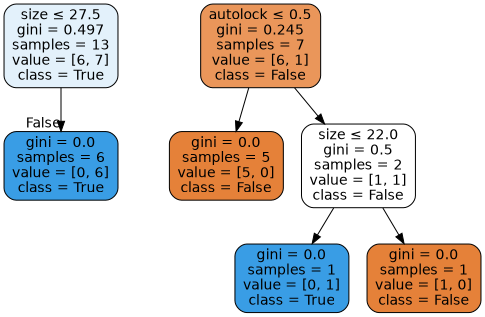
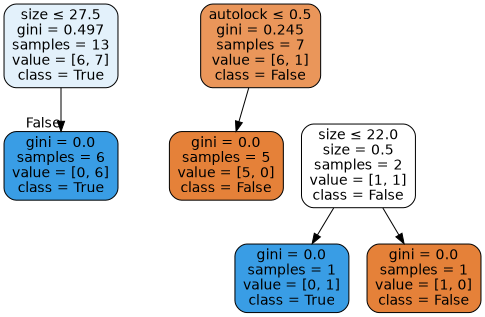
  digraph {
    node [color=black fillcolor="#399de5ff" fontname=helvetica shape=box style="filled, rounded"]
    edge [fontname=helvetica]
    n1 [fillcolor="#399de524" label=<size &le; 27.5<br/>gini = 0.497<br/>samples = 13<br/>value = [6, 7]<br/>class = True>]
    n2 [label=<gini = 0.0<br/>samples = 6<br/>value = [0, 6]<br/>class = True>]
    n3 [fillcolor="#e58139d4" label=<autolock &le; 0.5<br/>gini = 0.245<br/>samples = 7<br/>value = [6, 1]<br/>class = False>]
    n4 [fillcolor="#e58139ff" label=<gini = 0.0<br/>samples = 5<br/>value = [5, 0]<br/>class = False>]
-   n5 [fillcolor="#e5813900" label=<size &le; 22.0<br/>gini = 0.5<br/>samples = 2<br/>value = [1, 1]<br/>class = False>]
+   n5 [fillcolor="#e5813900" label=<size &le; 22.0<br/>size = 0.5<br/>samples = 2<br/>value = [1, 1]<br/>class = False>]
    n6 [label=<gini = 0.0<br/>samples = 1<br/>value = [0, 1]<br/>class = True>]
    n7 [fillcolor="#e58139ff" label=<gini = 0.0<br/>samples = 1<br/>value = [1, 0]<br/>class = False>]
    n1 -> n2 [headlabel=False labelangle=-45 labeldistance=2.5]
    n3 -> n4
-   n3 -> n5
    n5 -> n6
    n5 -> n7
  }
